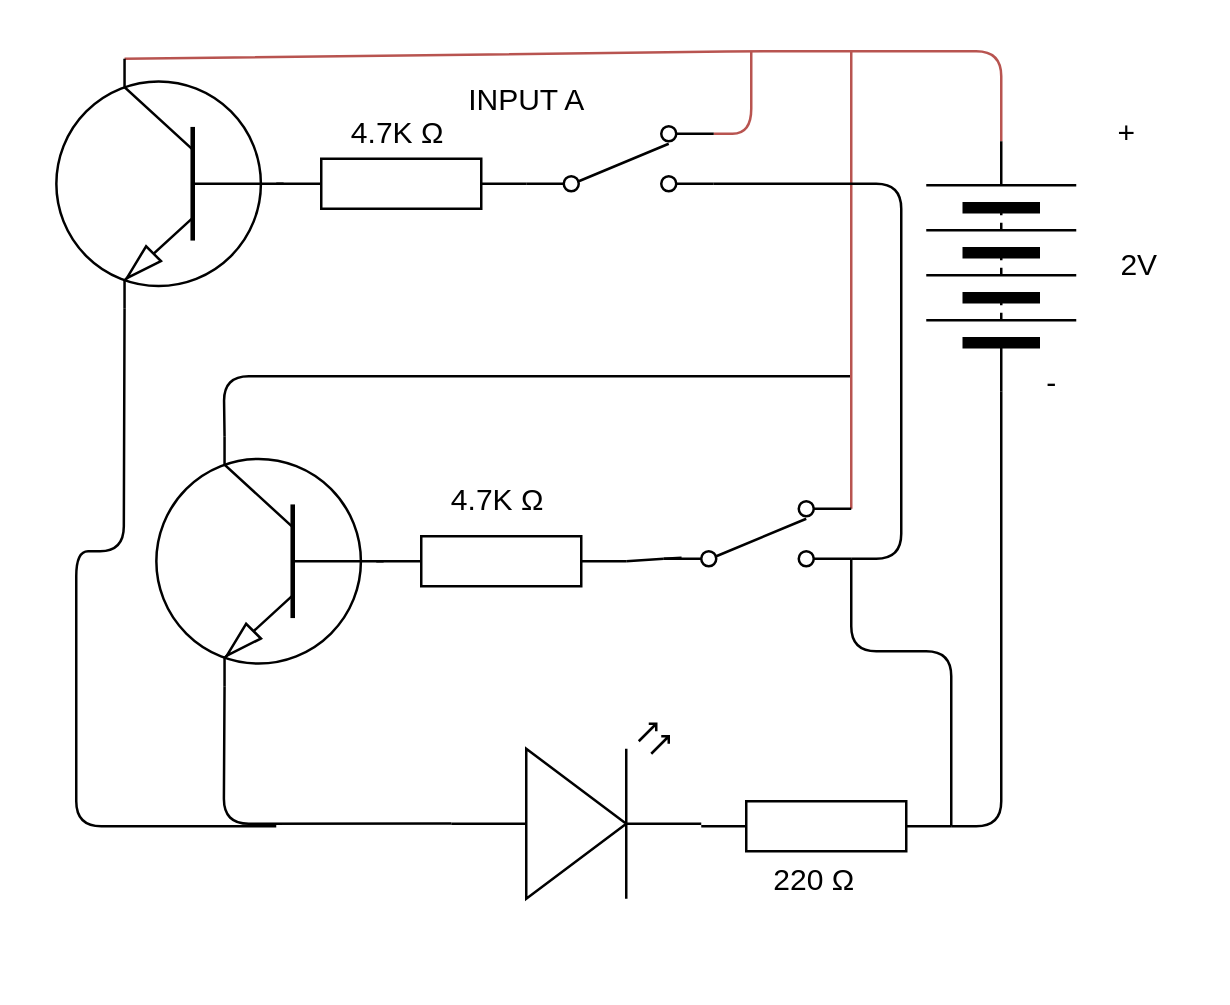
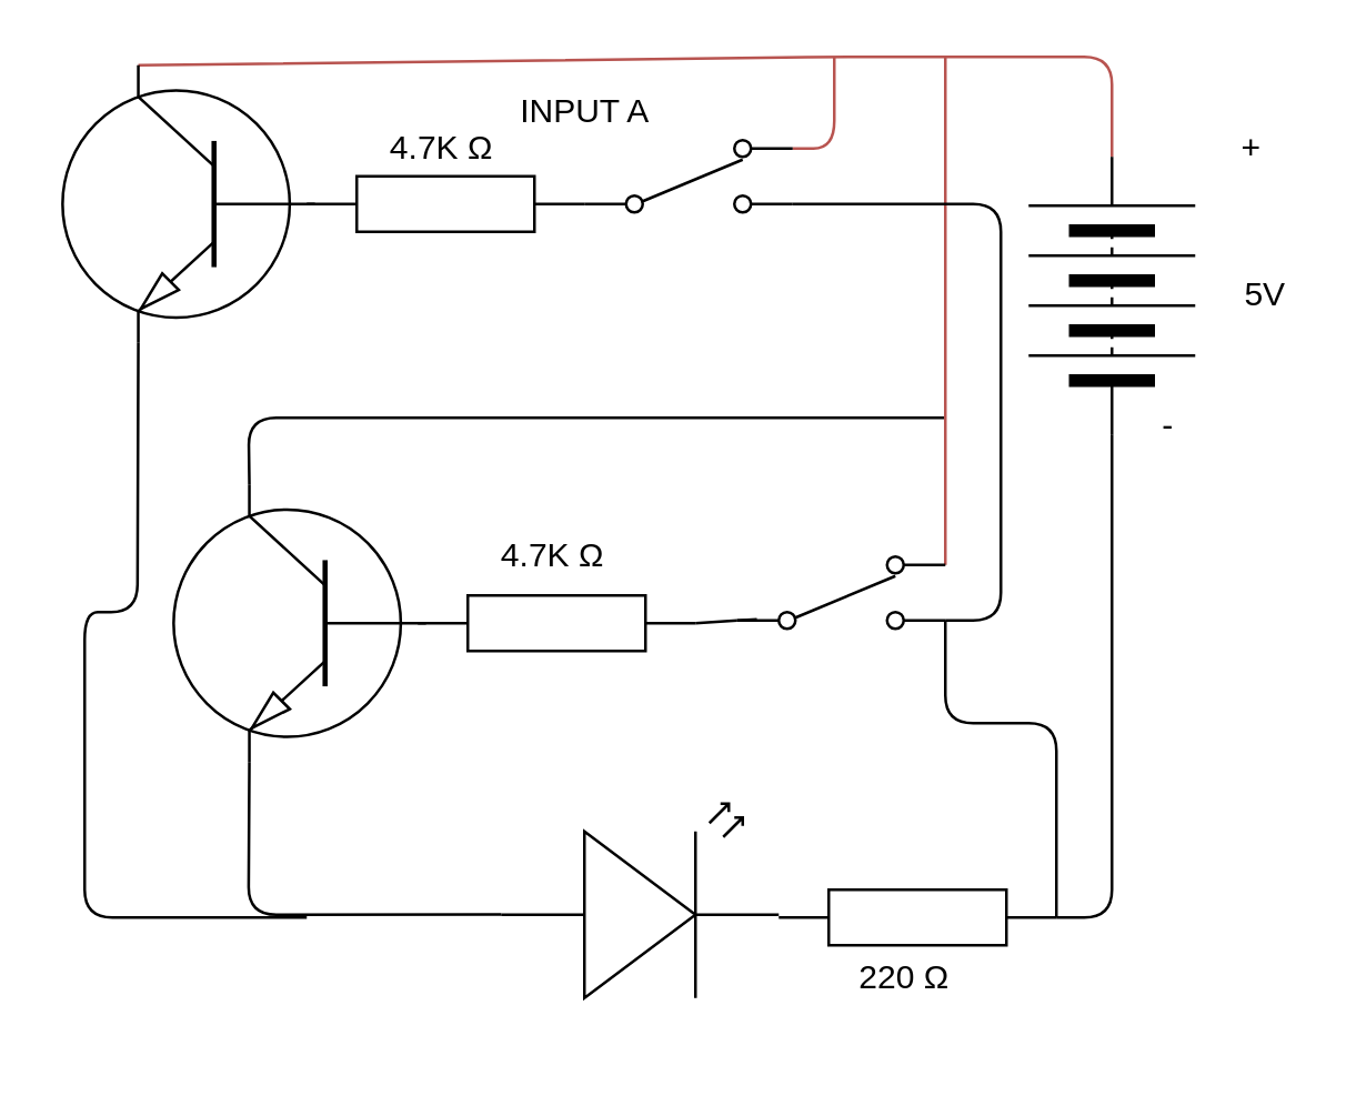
  <mxCell id="0" />
  <mxCell id="1" parent="0" />
  <mxCell id="2" style="edgeStyle=none;html=1;exitX=1;exitY=0.5;exitDx=0;exitDy=0;endArrow=none;endFill=0;fillColor=#f8cecc;strokeColor=#b85450;entryX=0.7;entryY=0;entryDx=0;entryDy=0;entryPerimeter=0;" parent="1" source="3" target="12" edge="1"><mxGeometry relative="1" as="geometry"><mxPoint x="50" y="20" as="targetPoint" /><Array as="points"><mxPoint x="400" y="20" /><mxPoint x="350" y="20" /><mxPoint x="300" y="20" /></Array></mxGeometry></mxCell>
  <mxCell id="3" value="" style="pointerEvents=1;verticalLabelPosition=bottom;shadow=0;dashed=0;align=center;html=1;verticalAlign=top;shape=mxgraph.electrical.miscellaneous.batteryStack;flipH=0;flipV=0;rotation=-90;" parent="1" vertex="1"><mxGeometry x="350" y="76" width="100" height="60" as="geometry" /></mxCell>
  <mxCell id="4" style="edgeStyle=none;html=1;exitX=0;exitY=0.57;exitDx=0;exitDy=0;exitPerimeter=0;entryX=0.7;entryY=1;entryDx=0;entryDy=0;entryPerimeter=0;endArrow=none;endFill=0;" parent="1" source="5" target="20" edge="1"><mxGeometry relative="1" as="geometry"><Array as="points"><mxPoint x="89" y="329" /></Array></mxGeometry></mxCell>
  <mxCell id="5" value="" style="verticalLabelPosition=bottom;shadow=0;dashed=0;align=center;html=1;verticalAlign=top;shape=mxgraph.electrical.opto_electronics.led_2;pointerEvents=1;direction=south;rotation=-90;" parent="1" vertex="1"><mxGeometry x="195" y="274" width="70" height="100" as="geometry" /></mxCell>
  <mxCell id="6" style="edgeStyle=none;html=1;exitX=1;exitY=0.115;exitDx=0;exitDy=0;exitPerimeter=0;endArrow=none;endFill=0;fillColor=#f8cecc;strokeColor=#b85450;" parent="1" source="7" edge="1"><mxGeometry relative="1" as="geometry"><mxPoint x="300" y="20" as="targetPoint" /><Array as="points"><mxPoint x="300" y="53" /></Array></mxGeometry></mxCell>
  <mxCell id="7" value="" style="pointerEvents=1;verticalLabelPosition=bottom;shadow=0;dashed=0;align=center;html=1;verticalAlign=top;shape=mxgraph.electrical.electro-mechanical.2-way_switch;rotation=-180;flipH=1;flipV=1;" parent="1" vertex="1"><mxGeometry x="210" y="50" width="75" height="26" as="geometry" /></mxCell>
  <mxCell id="8" value="+" style="text;html=1;align=center;verticalAlign=middle;resizable=0;points=[];autosize=1;strokeColor=none;fillColor=none;" parent="1" vertex="1"><mxGeometry x="440" y="43" width="20" height="20" as="geometry" /></mxCell>
  <mxCell id="9" value="-" style="text;html=1;align=center;verticalAlign=middle;resizable=0;points=[];autosize=1;strokeColor=none;fillColor=none;" parent="1" vertex="1"><mxGeometry x="410" y="143" width="20" height="20" as="geometry" /></mxCell>
- <mxCell id="10" value="2V" style="text;html=1;align=center;verticalAlign=middle;resizable=0;points=[];autosize=1;strokeColor=none;fillColor=none;" parent="1" vertex="1"><mxGeometry x="440" y="96" width="30" height="20" as="geometry" /></mxCell>
+ <mxCell id="10" value="5V" style="text;html=1;align=center;verticalAlign=middle;resizable=0;points=[];autosize=1;strokeColor=none;fillColor=none;" parent="1" vertex="1"><mxGeometry x="440" y="96" width="30" height="20" as="geometry" /></mxCell>
  <mxCell id="11" style="edgeStyle=none;html=1;exitX=0.7;exitY=1;exitDx=0;exitDy=0;exitPerimeter=0;endArrow=none;endFill=0;" parent="1" source="12" edge="1"><mxGeometry relative="1" as="geometry"><mxPoint x="110" y="330" as="targetPoint" /><Array as="points"><mxPoint x="49" y="220" /><mxPoint x="30" y="220" /><mxPoint x="30" y="330" /></Array></mxGeometry></mxCell>
  <mxCell id="12" value="" style="verticalLabelPosition=bottom;shadow=0;dashed=0;align=center;html=1;verticalAlign=top;shape=mxgraph.electrical.transistors.npn_transistor_1;flipH=1;" parent="1" vertex="1"><mxGeometry x="20" y="23" width="95" height="100" as="geometry" /></mxCell>
  <mxCell id="13" value="" style="pointerEvents=1;verticalLabelPosition=bottom;shadow=0;dashed=0;align=center;html=1;verticalAlign=top;shape=mxgraph.electrical.resistors.resistor_1;" parent="1" vertex="1"><mxGeometry x="110" y="63" width="100" height="20" as="geometry" /></mxCell>
  <mxCell id="14" value="4.7K&amp;nbsp;Ω&amp;nbsp;" style="text;html=1;align=center;verticalAlign=middle;resizable=0;points=[];autosize=1;strokeColor=none;fillColor=none;" parent="1" vertex="1"><mxGeometry x="170" y="190" width="60" height="20" as="geometry" /></mxCell>
  <mxCell id="15" value="INPUT A" style="text;html=1;align=center;verticalAlign=middle;resizable=0;points=[];autosize=1;strokeColor=none;fillColor=none;" parent="1" vertex="1"><mxGeometry x="180" y="30" width="60" height="20" as="geometry" /></mxCell>
  <mxCell id="16" style="edgeStyle=none;html=1;exitX=1;exitY=0.5;exitDx=0;exitDy=0;exitPerimeter=0;entryX=0;entryY=0.885;entryDx=0;entryDy=0;entryPerimeter=0;endArrow=none;endFill=0;" parent="1" source="17" target="24" edge="1"><mxGeometry relative="1" as="geometry" /></mxCell>
  <mxCell id="17" value="" style="pointerEvents=1;verticalLabelPosition=bottom;shadow=0;dashed=0;align=center;html=1;verticalAlign=top;shape=mxgraph.electrical.resistors.resistor_1;direction=south;rotation=-90;" parent="1" vertex="1"><mxGeometry x="190" y="174" width="20" height="100" as="geometry" /></mxCell>
  <mxCell id="18" value="220&amp;nbsp;&lt;span&gt;Ω&lt;br&gt;&lt;br&gt;&lt;/span&gt;" style="text;html=1;align=center;verticalAlign=middle;resizable=0;points=[];autosize=1;strokeColor=none;fillColor=none;" parent="1" vertex="1"><mxGeometry x="300" y="344" width="50" height="30" as="geometry" /></mxCell>
  <mxCell id="19" style="edgeStyle=none;html=1;exitX=0.7;exitY=0;exitDx=0;exitDy=0;exitPerimeter=0;endArrow=none;endFill=0;" parent="1" source="20" edge="1"><mxGeometry relative="1" as="geometry"><mxPoint x="340" y="150" as="targetPoint" /><Array as="points"><mxPoint x="89" y="150" /></Array></mxGeometry></mxCell>
  <mxCell id="20" value="" style="verticalLabelPosition=bottom;shadow=0;dashed=0;align=center;html=1;verticalAlign=top;shape=mxgraph.electrical.transistors.npn_transistor_1;flipH=1;" parent="1" vertex="1"><mxGeometry x="60" y="174" width="95" height="100" as="geometry" /></mxCell>
  <mxCell id="21" style="edgeStyle=none;html=1;exitX=1;exitY=0.115;exitDx=0;exitDy=0;exitPerimeter=0;endArrow=none;endFill=0;fillColor=#f8cecc;strokeColor=#b85450;" parent="1" source="24" edge="1"><mxGeometry relative="1" as="geometry"><mxPoint x="340" y="20" as="targetPoint" /></mxGeometry></mxCell>
  <mxCell id="22" style="edgeStyle=none;html=1;exitX=1;exitY=0.885;exitDx=0;exitDy=0;exitPerimeter=0;entryX=1;entryY=0.885;entryDx=0;entryDy=0;entryPerimeter=0;endArrow=none;endFill=0;" parent="1" source="24" target="7" edge="1"><mxGeometry relative="1" as="geometry"><Array as="points"><mxPoint x="360" y="223" /><mxPoint x="360" y="73" /></Array></mxGeometry></mxCell>
  <mxCell id="23" style="edgeStyle=none;html=1;exitX=1;exitY=0.885;exitDx=0;exitDy=0;exitPerimeter=0;entryX=1;entryY=0.5;entryDx=0;entryDy=0;entryPerimeter=0;endArrow=none;endFill=0;" parent="1" source="24" target="28" edge="1"><mxGeometry relative="1" as="geometry"><Array as="points"><mxPoint x="340" y="260" /><mxPoint x="380" y="260" /></Array></mxGeometry></mxCell>
  <mxCell id="24" value="" style="pointerEvents=1;verticalLabelPosition=bottom;shadow=0;dashed=0;align=center;html=1;verticalAlign=top;shape=mxgraph.electrical.electro-mechanical.2-way_switch;rotation=-180;flipH=1;flipV=1;" parent="1" vertex="1"><mxGeometry x="265" y="200" width="75" height="26" as="geometry" /></mxCell>
  <mxCell id="25" style="edgeStyle=none;html=1;exitX=0;exitY=0.885;exitDx=0;exitDy=0;exitPerimeter=0;entryX=0.095;entryY=0.869;entryDx=0;entryDy=0;entryPerimeter=0;endArrow=none;endFill=0;" parent="1" source="24" target="24" edge="1"><mxGeometry relative="1" as="geometry" /></mxCell>
  <mxCell id="26" value="4.7K&amp;nbsp;Ω&amp;nbsp;" style="text;html=1;align=center;verticalAlign=middle;resizable=0;points=[];autosize=1;strokeColor=none;fillColor=none;" parent="1" vertex="1"><mxGeometry x="130" y="43" width="60" height="20" as="geometry" /></mxCell>
  <mxCell id="27" style="edgeStyle=none;html=1;exitX=1;exitY=0.5;exitDx=0;exitDy=0;exitPerimeter=0;entryX=0;entryY=0.5;entryDx=0;entryDy=0;endArrow=none;endFill=0;" parent="1" source="28" target="3" edge="1"><mxGeometry relative="1" as="geometry"><Array as="points"><mxPoint x="400" y="330" /></Array></mxGeometry></mxCell>
  <mxCell id="28" value="" style="pointerEvents=1;verticalLabelPosition=bottom;shadow=0;dashed=0;align=center;html=1;verticalAlign=top;shape=mxgraph.electrical.resistors.resistor_1;direction=south;rotation=-90;" parent="1" vertex="1"><mxGeometry x="320" y="280" width="20" height="100" as="geometry" /></mxCell>
